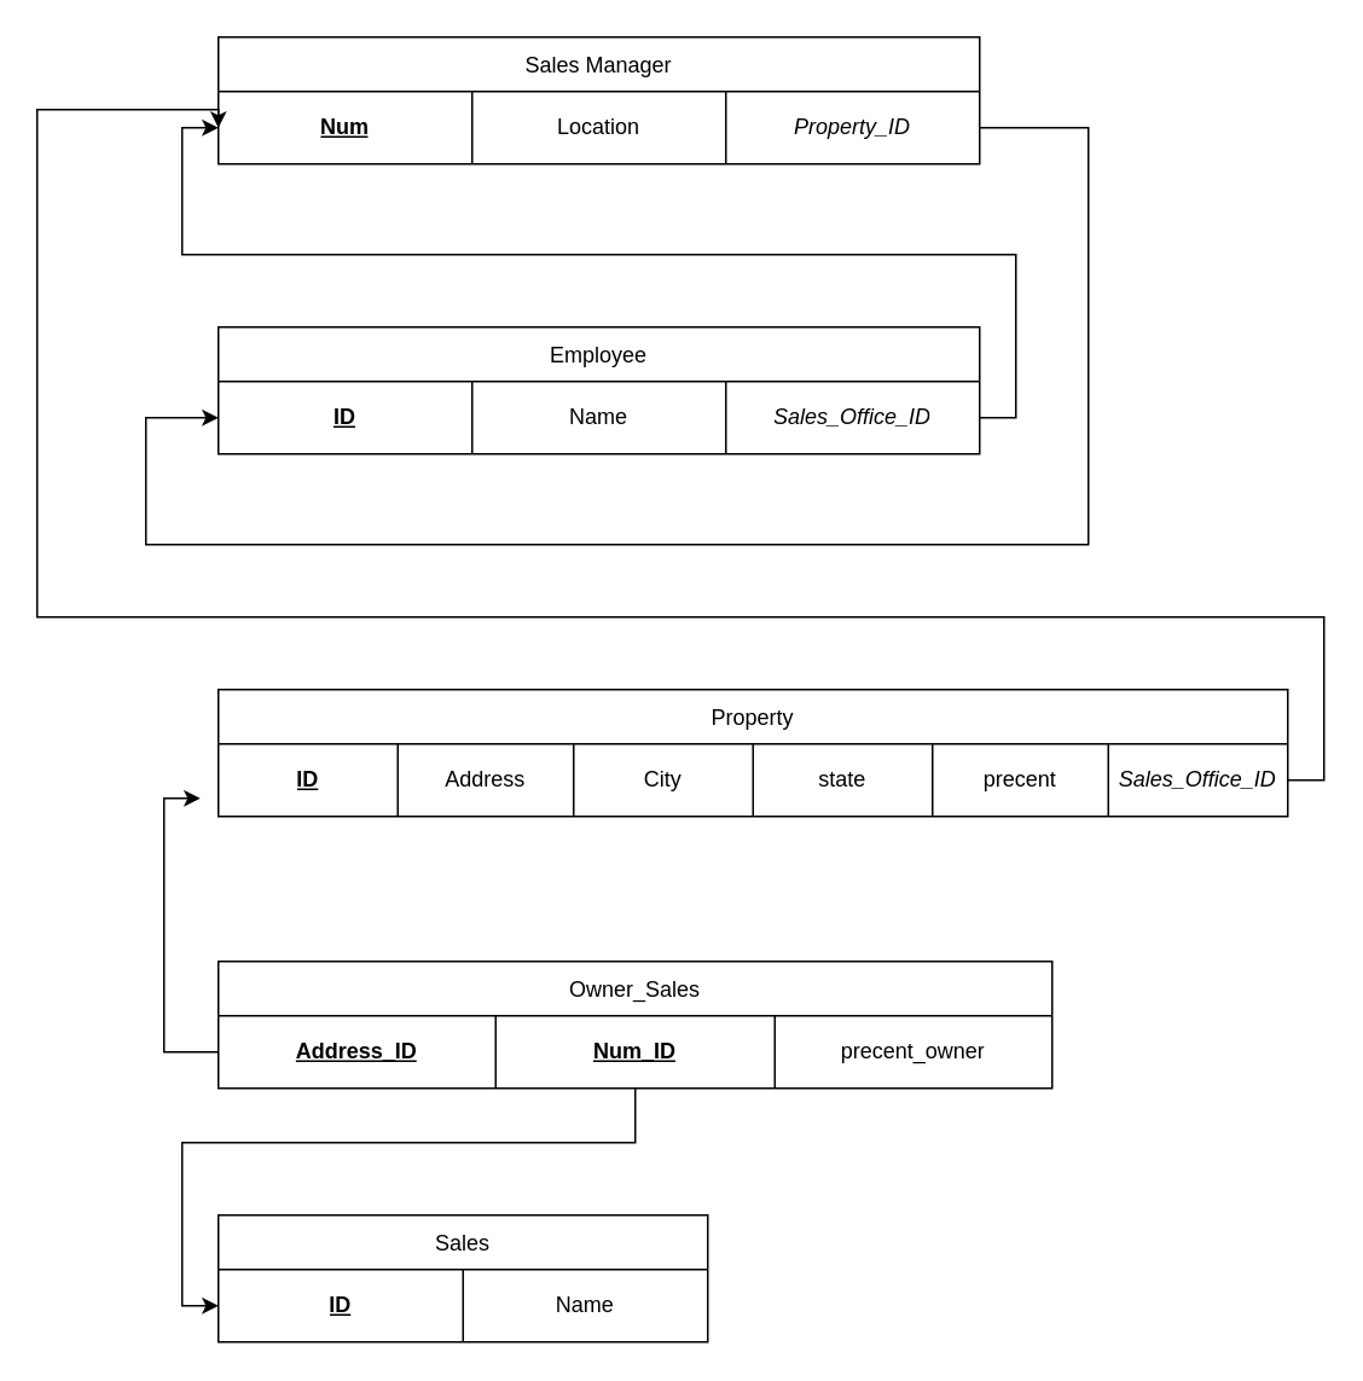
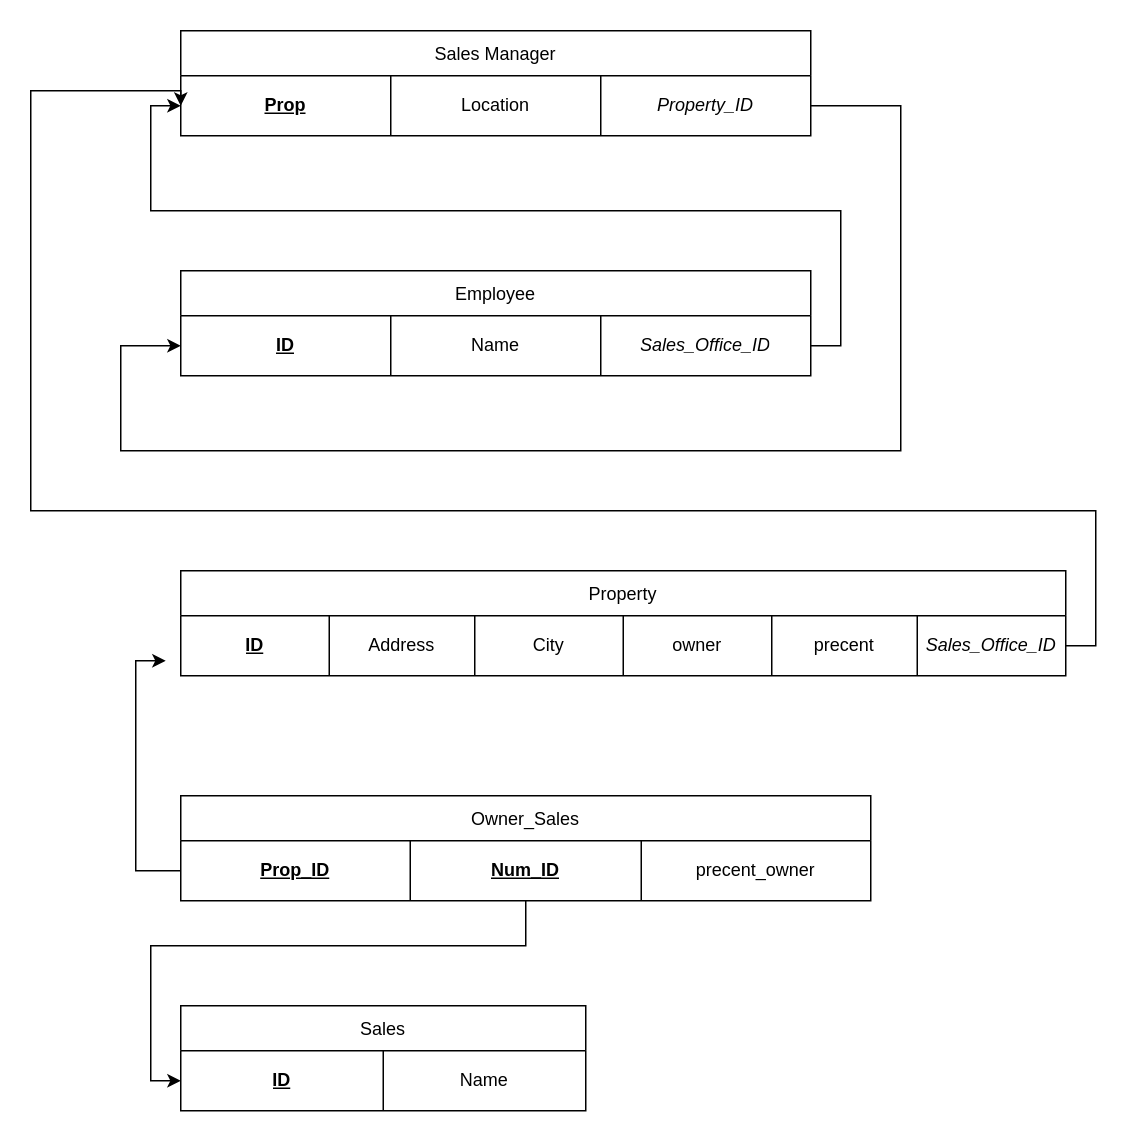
  <mxCell id="0" />
  <mxCell id="1" parent="0" />
  <mxCell id="2" value="Sales Manager" style="shape=table;startSize=30;container=1;collapsible=0;childLayout=tableLayout;" vertex="1" parent="1"><mxGeometry x="120" y="20" width="420" height="70" as="geometry" /></mxCell>
  <mxCell id="3" value="" style="shape=tableRow;horizontal=0;startSize=0;swimlaneHead=0;swimlaneBody=0;strokeColor=inherit;top=0;left=0;bottom=0;right=0;collapsible=0;dropTarget=0;fillColor=none;points=[[0,0.5],[1,0.5]];portConstraint=eastwest;" vertex="1" parent="2"><mxGeometry y="30" width="420" height="40" as="geometry" /></mxCell>
- <mxCell id="4" value="&lt;b&gt;&lt;u&gt;Num&lt;/u&gt;&lt;/b&gt;" style="shape=partialRectangle;html=1;whiteSpace=wrap;connectable=0;strokeColor=inherit;overflow=hidden;fillColor=none;top=0;left=0;bottom=0;right=0;pointerEvents=1;" vertex="1" parent="3"><mxGeometry width="140" height="40" as="geometry"><mxRectangle width="140" height="40" as="alternateBounds" /></mxGeometry></mxCell>
+ <mxCell id="4" value="&lt;b&gt;&lt;u&gt;Prop&lt;/u&gt;&lt;/b&gt;" style="shape=partialRectangle;html=1;whiteSpace=wrap;connectable=0;strokeColor=inherit;overflow=hidden;fillColor=none;top=0;left=0;bottom=0;right=0;pointerEvents=1;" vertex="1" parent="3"><mxGeometry width="140" height="40" as="geometry"><mxRectangle width="140" height="40" as="alternateBounds" /></mxGeometry></mxCell>
  <mxCell id="5" value="Location" style="shape=partialRectangle;html=1;whiteSpace=wrap;connectable=0;strokeColor=inherit;overflow=hidden;fillColor=none;top=0;left=0;bottom=0;right=0;pointerEvents=1;" vertex="1" parent="3"><mxGeometry x="140" width="140" height="40" as="geometry"><mxRectangle width="140" height="40" as="alternateBounds" /></mxGeometry></mxCell>
  <mxCell id="6" value="&lt;i&gt;Property_ID&lt;/i&gt;" style="shape=partialRectangle;html=1;whiteSpace=wrap;connectable=0;strokeColor=inherit;overflow=hidden;fillColor=none;top=0;left=0;bottom=0;right=0;pointerEvents=1;" vertex="1" parent="3"><mxGeometry x="280" width="140" height="40" as="geometry"><mxRectangle width="140" height="40" as="alternateBounds" /></mxGeometry></mxCell>
  <mxCell id="7" value="Employee" style="shape=table;startSize=30;container=1;collapsible=0;childLayout=tableLayout;" vertex="1" parent="1"><mxGeometry x="120" y="180" width="420" height="70" as="geometry" /></mxCell>
  <mxCell id="8" value="" style="shape=tableRow;horizontal=0;startSize=0;swimlaneHead=0;swimlaneBody=0;strokeColor=inherit;top=0;left=0;bottom=0;right=0;collapsible=0;dropTarget=0;fillColor=none;points=[[0,0.5],[1,0.5]];portConstraint=eastwest;" vertex="1" parent="7"><mxGeometry y="30" width="420" height="40" as="geometry" /></mxCell>
  <mxCell id="9" value="&lt;b&gt;&lt;u&gt;ID&lt;/u&gt;&lt;/b&gt;" style="shape=partialRectangle;html=1;whiteSpace=wrap;connectable=0;strokeColor=inherit;overflow=hidden;fillColor=none;top=0;left=0;bottom=0;right=0;pointerEvents=1;" vertex="1" parent="8"><mxGeometry width="140" height="40" as="geometry"><mxRectangle width="140" height="40" as="alternateBounds" /></mxGeometry></mxCell>
  <mxCell id="10" value="Name" style="shape=partialRectangle;html=1;whiteSpace=wrap;connectable=0;strokeColor=inherit;overflow=hidden;fillColor=none;top=0;left=0;bottom=0;right=0;pointerEvents=1;" vertex="1" parent="8"><mxGeometry x="140" width="140" height="40" as="geometry"><mxRectangle width="140" height="40" as="alternateBounds" /></mxGeometry></mxCell>
  <mxCell id="11" value="&lt;i&gt;Sales_Office_ID&lt;/i&gt;" style="shape=partialRectangle;html=1;whiteSpace=wrap;connectable=0;strokeColor=inherit;overflow=hidden;fillColor=none;top=0;left=0;bottom=0;right=0;pointerEvents=1;" vertex="1" parent="8"><mxGeometry x="280" width="140" height="40" as="geometry"><mxRectangle width="140" height="40" as="alternateBounds" /></mxGeometry></mxCell>
  <mxCell id="12" style="edgeStyle=orthogonalEdgeStyle;rounded=0;orthogonalLoop=1;jettySize=auto;html=1;exitX=1;exitY=0.5;exitDx=0;exitDy=0;entryX=0;entryY=0.5;entryDx=0;entryDy=0;" edge="1" parent="1" source="8" target="3"><mxGeometry relative="1" as="geometry"><Array as="points"><mxPoint x="560" y="230" /><mxPoint x="560" y="140" /><mxPoint x="100" y="140" /><mxPoint x="100" y="70" /></Array></mxGeometry></mxCell>
  <mxCell id="13" style="edgeStyle=orthogonalEdgeStyle;rounded=0;orthogonalLoop=1;jettySize=auto;html=1;exitX=1;exitY=0.5;exitDx=0;exitDy=0;entryX=0;entryY=0.5;entryDx=0;entryDy=0;" edge="1" parent="1" source="3" target="8"><mxGeometry relative="1" as="geometry"><Array as="points"><mxPoint x="600" y="70" /><mxPoint x="600" y="300" /><mxPoint x="80" y="300" /><mxPoint x="80" y="230" /></Array></mxGeometry></mxCell>
  <mxCell id="14" value="Property" style="shape=table;startSize=30;container=1;collapsible=0;childLayout=tableLayout;" vertex="1" parent="1"><mxGeometry x="120" y="380" width="590" height="70" as="geometry" /></mxCell>
  <mxCell id="15" value="" style="shape=tableRow;horizontal=0;startSize=0;swimlaneHead=0;swimlaneBody=0;strokeColor=inherit;top=0;left=0;bottom=0;right=0;collapsible=0;dropTarget=0;fillColor=none;points=[[0,0.5],[1,0.5]];portConstraint=eastwest;" vertex="1" parent="14"><mxGeometry y="30" width="590" height="40" as="geometry" /></mxCell>
  <mxCell id="16" value="&lt;u&gt;&lt;b&gt;ID&lt;/b&gt;&lt;/u&gt;" style="shape=partialRectangle;html=1;whiteSpace=wrap;connectable=0;strokeColor=inherit;overflow=hidden;fillColor=none;top=0;left=0;bottom=0;right=0;pointerEvents=1;" vertex="1" parent="15"><mxGeometry width="99" height="40" as="geometry"><mxRectangle width="99" height="40" as="alternateBounds" /></mxGeometry></mxCell>
  <mxCell id="17" value="Address" style="shape=partialRectangle;html=1;whiteSpace=wrap;connectable=0;strokeColor=inherit;overflow=hidden;fillColor=none;top=0;left=0;bottom=0;right=0;pointerEvents=1;" vertex="1" parent="15"><mxGeometry x="99" width="97" height="40" as="geometry"><mxRectangle width="97" height="40" as="alternateBounds" /></mxGeometry></mxCell>
  <mxCell id="18" value="City" style="shape=partialRectangle;html=1;whiteSpace=wrap;connectable=0;strokeColor=inherit;overflow=hidden;fillColor=none;top=0;left=0;bottom=0;right=0;pointerEvents=1;" vertex="1" parent="15"><mxGeometry x="196" width="99" height="40" as="geometry"><mxRectangle width="99" height="40" as="alternateBounds" /></mxGeometry></mxCell>
- <mxCell id="19" value="state" style="shape=partialRectangle;html=1;whiteSpace=wrap;connectable=0;strokeColor=inherit;overflow=hidden;fillColor=none;top=0;left=0;bottom=0;right=0;pointerEvents=1;" vertex="1" parent="15"><mxGeometry x="295" width="99" height="40" as="geometry"><mxRectangle width="99" height="40" as="alternateBounds" /></mxGeometry></mxCell>
+ <mxCell id="19" value="owner" style="shape=partialRectangle;html=1;whiteSpace=wrap;connectable=0;strokeColor=inherit;overflow=hidden;fillColor=none;top=0;left=0;bottom=0;right=0;pointerEvents=1;" vertex="1" parent="15"><mxGeometry x="295" width="99" height="40" as="geometry"><mxRectangle width="99" height="40" as="alternateBounds" /></mxGeometry></mxCell>
  <mxCell id="20" value="precent" style="shape=partialRectangle;html=1;whiteSpace=wrap;connectable=0;strokeColor=inherit;overflow=hidden;fillColor=none;top=0;left=0;bottom=0;right=0;pointerEvents=1;" vertex="1" parent="15"><mxGeometry x="394" width="97" height="40" as="geometry"><mxRectangle width="97" height="40" as="alternateBounds" /></mxGeometry></mxCell>
  <mxCell id="21" value="&lt;i&gt;Sales_Office_ID&lt;/i&gt;" style="shape=partialRectangle;html=1;whiteSpace=wrap;connectable=0;strokeColor=inherit;overflow=hidden;fillColor=none;top=0;left=0;bottom=0;right=0;pointerEvents=1;" vertex="1" parent="15"><mxGeometry x="491" width="99" height="40" as="geometry"><mxRectangle width="99" height="40" as="alternateBounds" /></mxGeometry></mxCell>
  <mxCell id="22" style="edgeStyle=orthogonalEdgeStyle;rounded=0;orthogonalLoop=1;jettySize=auto;html=1;exitX=1;exitY=0.5;exitDx=0;exitDy=0;entryX=0;entryY=0.5;entryDx=0;entryDy=0;" edge="1" parent="1" source="15" target="3"><mxGeometry relative="1" as="geometry"><Array as="points"><mxPoint x="730" y="430" /><mxPoint x="730" y="340" /><mxPoint x="20" y="340" /><mxPoint x="20" y="60" /><mxPoint x="120" y="60" /></Array></mxGeometry></mxCell>
  <mxCell id="23" value="Sales" style="shape=table;startSize=30;container=1;collapsible=0;childLayout=tableLayout;" vertex="1" parent="1"><mxGeometry x="120" y="670" width="270" height="70" as="geometry" /></mxCell>
  <mxCell id="24" value="" style="shape=tableRow;horizontal=0;startSize=0;swimlaneHead=0;swimlaneBody=0;strokeColor=inherit;top=0;left=0;bottom=0;right=0;collapsible=0;dropTarget=0;fillColor=none;points=[[0,0.5],[1,0.5]];portConstraint=eastwest;" vertex="1" parent="23"><mxGeometry y="30" width="270" height="40" as="geometry" /></mxCell>
  <mxCell id="25" value="&lt;b&gt;&lt;u&gt;ID&lt;/u&gt;&lt;/b&gt;" style="shape=partialRectangle;html=1;whiteSpace=wrap;connectable=0;strokeColor=inherit;overflow=hidden;fillColor=none;top=0;left=0;bottom=0;right=0;pointerEvents=1;" vertex="1" parent="24"><mxGeometry width="135" height="40" as="geometry"><mxRectangle width="135" height="40" as="alternateBounds" /></mxGeometry></mxCell>
  <mxCell id="26" value="Name" style="shape=partialRectangle;html=1;whiteSpace=wrap;connectable=0;strokeColor=inherit;overflow=hidden;fillColor=none;top=0;left=0;bottom=0;right=0;pointerEvents=1;" vertex="1" parent="24"><mxGeometry x="135" width="135" height="40" as="geometry"><mxRectangle width="135" height="40" as="alternateBounds" /></mxGeometry></mxCell>
  <mxCell id="27" value="Owner_Sales" style="shape=table;startSize=30;container=1;collapsible=0;childLayout=tableLayout;" vertex="1" parent="1"><mxGeometry x="120" y="530" width="460" height="70" as="geometry" /></mxCell>
  <mxCell id="28" value="" style="shape=tableRow;horizontal=0;startSize=0;swimlaneHead=0;swimlaneBody=0;strokeColor=inherit;top=0;left=0;bottom=0;right=0;collapsible=0;dropTarget=0;fillColor=none;points=[[0,0.5],[1,0.5]];portConstraint=eastwest;" vertex="1" parent="27"><mxGeometry y="30" width="460" height="40" as="geometry" /></mxCell>
- <mxCell id="29" value="&lt;b&gt;&lt;u&gt;Address_ID&lt;/u&gt;&lt;/b&gt;" style="shape=partialRectangle;html=1;whiteSpace=wrap;connectable=0;strokeColor=inherit;overflow=hidden;fillColor=none;top=0;left=0;bottom=0;right=0;pointerEvents=1;" vertex="1" parent="28"><mxGeometry width="153" height="40" as="geometry"><mxRectangle width="153" height="40" as="alternateBounds" /></mxGeometry></mxCell>
+ <mxCell id="29" value="&lt;b&gt;&lt;u&gt;Prop_ID&lt;/u&gt;&lt;/b&gt;" style="shape=partialRectangle;html=1;whiteSpace=wrap;connectable=0;strokeColor=inherit;overflow=hidden;fillColor=none;top=0;left=0;bottom=0;right=0;pointerEvents=1;" vertex="1" parent="28"><mxGeometry width="153" height="40" as="geometry"><mxRectangle width="153" height="40" as="alternateBounds" /></mxGeometry></mxCell>
  <mxCell id="30" value="&lt;b&gt;&lt;u&gt;Num_ID&lt;/u&gt;&lt;/b&gt;" style="shape=partialRectangle;html=1;whiteSpace=wrap;connectable=0;strokeColor=inherit;overflow=hidden;fillColor=none;top=0;left=0;bottom=0;right=0;pointerEvents=1;" vertex="1" parent="28"><mxGeometry x="153" width="154" height="40" as="geometry"><mxRectangle width="154" height="40" as="alternateBounds" /></mxGeometry></mxCell>
  <mxCell id="31" value="precent_owner" style="shape=partialRectangle;html=1;whiteSpace=wrap;connectable=0;strokeColor=inherit;overflow=hidden;fillColor=none;top=0;left=0;bottom=0;right=0;pointerEvents=1;" vertex="1" parent="28"><mxGeometry x="307" width="153" height="40" as="geometry"><mxRectangle width="153" height="40" as="alternateBounds" /></mxGeometry></mxCell>
  <mxCell id="32" style="edgeStyle=orthogonalEdgeStyle;rounded=0;orthogonalLoop=1;jettySize=auto;html=1;entryX=-0.017;entryY=0.75;entryDx=0;entryDy=0;entryPerimeter=0;" edge="1" parent="1" source="28" target="15"><mxGeometry relative="1" as="geometry"><Array as="points"><mxPoint x="90" y="580" /><mxPoint x="90" y="440" /></Array></mxGeometry></mxCell>
  <mxCell id="33" style="edgeStyle=orthogonalEdgeStyle;rounded=0;orthogonalLoop=1;jettySize=auto;html=1;entryX=0;entryY=0.5;entryDx=0;entryDy=0;" edge="1" parent="1" source="28" target="24"><mxGeometry relative="1" as="geometry"><Array as="points"><mxPoint x="350" y="630" /><mxPoint x="100" y="630" /><mxPoint x="100" y="720" /></Array></mxGeometry></mxCell>
